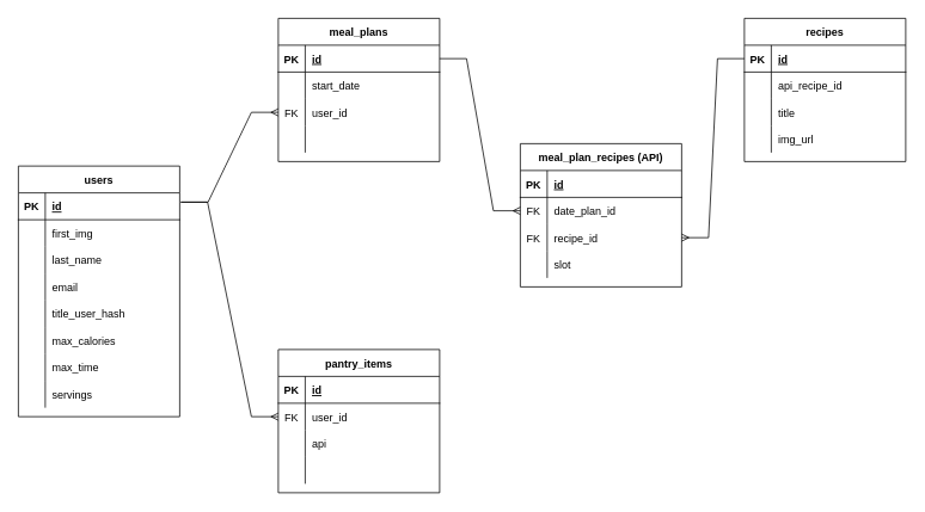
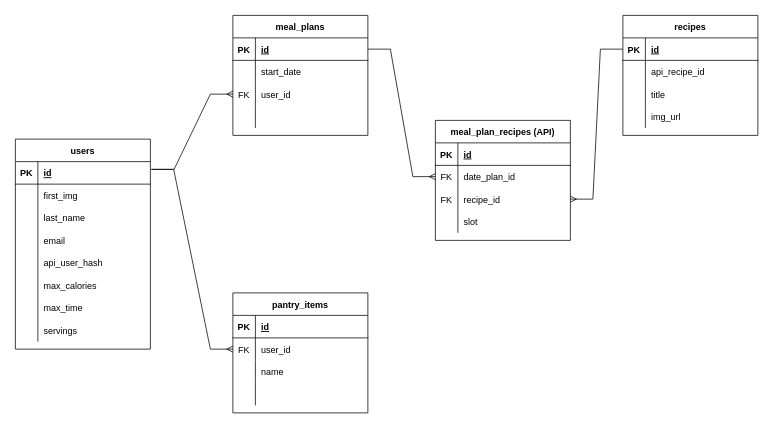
  <mxCell id="0" />
  <mxCell id="1" parent="0" />
  <mxCell id="2" value="users" style="shape=table;startSize=30;container=1;collapsible=1;childLayout=tableLayout;fixedRows=1;rowLines=0;fontStyle=1;align=center;resizeLast=1;swimlaneFillColor=default;" vertex="1" parent="1"><mxGeometry x="20" y="185" width="180" height="280" as="geometry" /></mxCell>
  <mxCell id="3" value="" style="shape=tableRow;horizontal=0;startSize=0;swimlaneHead=0;swimlaneBody=0;fillColor=none;collapsible=0;dropTarget=0;points=[[0,0.5],[1,0.5]];portConstraint=eastwest;top=0;left=0;right=0;bottom=1;" vertex="1" parent="2"><mxGeometry y="30" width="180" height="30" as="geometry" /></mxCell>
  <mxCell id="4" value="PK" style="shape=partialRectangle;connectable=0;fillColor=none;top=0;left=0;bottom=0;right=0;fontStyle=1;overflow=hidden;" vertex="1" parent="3"><mxGeometry width="30" height="30" as="geometry"><mxRectangle width="30" height="30" as="alternateBounds" /></mxGeometry></mxCell>
  <mxCell id="5" value="id" style="shape=partialRectangle;connectable=0;fillColor=none;top=0;left=0;bottom=0;right=0;align=left;spacingLeft=6;fontStyle=5;overflow=hidden;" vertex="1" parent="3"><mxGeometry x="30" width="150" height="30" as="geometry"><mxRectangle width="150" height="30" as="alternateBounds" /></mxGeometry></mxCell>
  <mxCell id="6" value="" style="shape=tableRow;horizontal=0;startSize=0;swimlaneHead=0;swimlaneBody=0;fillColor=none;collapsible=0;dropTarget=0;points=[[0,0.5],[1,0.5]];portConstraint=eastwest;top=0;left=0;right=0;bottom=0;" vertex="1" parent="2"><mxGeometry y="60" width="180" height="30" as="geometry" /></mxCell>
  <mxCell id="7" value="" style="shape=partialRectangle;connectable=0;fillColor=none;top=0;left=0;bottom=0;right=0;editable=1;overflow=hidden;" vertex="1" parent="6"><mxGeometry width="30" height="30" as="geometry"><mxRectangle width="30" height="30" as="alternateBounds" /></mxGeometry></mxCell>
  <mxCell id="8" value="first_img" style="shape=partialRectangle;connectable=0;fillColor=none;top=0;left=0;bottom=0;right=0;align=left;spacingLeft=6;overflow=hidden;" vertex="1" parent="6"><mxGeometry x="30" width="150" height="30" as="geometry"><mxRectangle width="150" height="30" as="alternateBounds" /></mxGeometry></mxCell>
  <mxCell id="9" value="" style="shape=tableRow;horizontal=0;startSize=0;swimlaneHead=0;swimlaneBody=0;fillColor=none;collapsible=0;dropTarget=0;points=[[0,0.5],[1,0.5]];portConstraint=eastwest;top=0;left=0;right=0;bottom=0;" vertex="1" parent="2"><mxGeometry y="90" width="180" height="30" as="geometry" /></mxCell>
  <mxCell id="10" value="" style="shape=partialRectangle;connectable=0;fillColor=none;top=0;left=0;bottom=0;right=0;editable=1;overflow=hidden;" vertex="1" parent="9"><mxGeometry width="30" height="30" as="geometry"><mxRectangle width="30" height="30" as="alternateBounds" /></mxGeometry></mxCell>
  <mxCell id="11" value="last_name" style="shape=partialRectangle;connectable=0;fillColor=none;top=0;left=0;bottom=0;right=0;align=left;spacingLeft=6;overflow=hidden;" vertex="1" parent="9"><mxGeometry x="30" width="150" height="30" as="geometry"><mxRectangle width="150" height="30" as="alternateBounds" /></mxGeometry></mxCell>
  <mxCell id="12" value="" style="shape=tableRow;horizontal=0;startSize=0;swimlaneHead=0;swimlaneBody=0;fillColor=none;collapsible=0;dropTarget=0;points=[[0,0.5],[1,0.5]];portConstraint=eastwest;top=0;left=0;right=0;bottom=0;" vertex="1" parent="2"><mxGeometry y="120" width="180" height="30" as="geometry" /></mxCell>
  <mxCell id="13" value="" style="shape=partialRectangle;connectable=0;fillColor=none;top=0;left=0;bottom=0;right=0;editable=1;overflow=hidden;" vertex="1" parent="12"><mxGeometry width="30" height="30" as="geometry"><mxRectangle width="30" height="30" as="alternateBounds" /></mxGeometry></mxCell>
  <mxCell id="14" value="email" style="shape=partialRectangle;connectable=0;fillColor=none;top=0;left=0;bottom=0;right=0;align=left;spacingLeft=6;overflow=hidden;" vertex="1" parent="12"><mxGeometry x="30" width="150" height="30" as="geometry"><mxRectangle width="150" height="30" as="alternateBounds" /></mxGeometry></mxCell>
  <mxCell id="15" value="" style="shape=tableRow;horizontal=0;startSize=0;swimlaneHead=0;swimlaneBody=0;fillColor=none;collapsible=0;dropTarget=0;points=[[0,0.5],[1,0.5]];portConstraint=eastwest;top=0;left=0;right=0;bottom=0;" vertex="1" parent="2"><mxGeometry y="150" width="180" height="30" as="geometry" /></mxCell>
  <mxCell id="16" value="" style="shape=partialRectangle;connectable=0;fillColor=none;top=0;left=0;bottom=0;right=0;editable=1;overflow=hidden;" vertex="1" parent="15"><mxGeometry width="30" height="30" as="geometry"><mxRectangle width="30" height="30" as="alternateBounds" /></mxGeometry></mxCell>
- <mxCell id="17" value="title_user_hash" style="shape=partialRectangle;connectable=0;fillColor=none;top=0;left=0;bottom=0;right=0;align=left;spacingLeft=6;overflow=hidden;" vertex="1" parent="15"><mxGeometry x="30" width="150" height="30" as="geometry"><mxRectangle width="150" height="30" as="alternateBounds" /></mxGeometry></mxCell>
+ <mxCell id="17" value="api_user_hash" style="shape=partialRectangle;connectable=0;fillColor=none;top=0;left=0;bottom=0;right=0;align=left;spacingLeft=6;overflow=hidden;" vertex="1" parent="15"><mxGeometry x="30" width="150" height="30" as="geometry"><mxRectangle width="150" height="30" as="alternateBounds" /></mxGeometry></mxCell>
  <mxCell id="18" value="" style="shape=tableRow;horizontal=0;startSize=0;swimlaneHead=0;swimlaneBody=0;fillColor=none;collapsible=0;dropTarget=0;points=[[0,0.5],[1,0.5]];portConstraint=eastwest;top=0;left=0;right=0;bottom=0;" vertex="1" parent="2"><mxGeometry y="180" width="180" height="30" as="geometry" /></mxCell>
  <mxCell id="19" value="" style="shape=partialRectangle;connectable=0;fillColor=none;top=0;left=0;bottom=0;right=0;editable=1;overflow=hidden;" vertex="1" parent="18"><mxGeometry width="30" height="30" as="geometry"><mxRectangle width="30" height="30" as="alternateBounds" /></mxGeometry></mxCell>
  <mxCell id="20" value="max_calories" style="shape=partialRectangle;connectable=0;fillColor=none;top=0;left=0;bottom=0;right=0;align=left;spacingLeft=6;overflow=hidden;" vertex="1" parent="18"><mxGeometry x="30" width="150" height="30" as="geometry"><mxRectangle width="150" height="30" as="alternateBounds" /></mxGeometry></mxCell>
  <mxCell id="21" value="" style="shape=tableRow;horizontal=0;startSize=0;swimlaneHead=0;swimlaneBody=0;fillColor=none;collapsible=0;dropTarget=0;points=[[0,0.5],[1,0.5]];portConstraint=eastwest;top=0;left=0;right=0;bottom=0;" vertex="1" parent="2"><mxGeometry y="210" width="180" height="30" as="geometry" /></mxCell>
  <mxCell id="22" value="" style="shape=partialRectangle;connectable=0;fillColor=none;top=0;left=0;bottom=0;right=0;editable=1;overflow=hidden;" vertex="1" parent="21"><mxGeometry width="30" height="30" as="geometry"><mxRectangle width="30" height="30" as="alternateBounds" /></mxGeometry></mxCell>
  <mxCell id="23" value="max_time" style="shape=partialRectangle;connectable=0;fillColor=none;top=0;left=0;bottom=0;right=0;align=left;spacingLeft=6;overflow=hidden;" vertex="1" parent="21"><mxGeometry x="30" width="150" height="30" as="geometry"><mxRectangle width="150" height="30" as="alternateBounds" /></mxGeometry></mxCell>
  <mxCell id="24" value="" style="shape=tableRow;horizontal=0;startSize=0;swimlaneHead=0;swimlaneBody=0;fillColor=none;collapsible=0;dropTarget=0;points=[[0,0.5],[1,0.5]];portConstraint=eastwest;top=0;left=0;right=0;bottom=0;" vertex="1" parent="2"><mxGeometry y="240" width="180" height="30" as="geometry" /></mxCell>
  <mxCell id="25" value="" style="shape=partialRectangle;connectable=0;fillColor=none;top=0;left=0;bottom=0;right=0;editable=1;overflow=hidden;" vertex="1" parent="24"><mxGeometry width="30" height="30" as="geometry"><mxRectangle width="30" height="30" as="alternateBounds" /></mxGeometry></mxCell>
  <mxCell id="26" value="servings" style="shape=partialRectangle;connectable=0;fillColor=none;top=0;left=0;bottom=0;right=0;align=left;spacingLeft=6;overflow=hidden;" vertex="1" parent="24"><mxGeometry x="30" width="150" height="30" as="geometry"><mxRectangle width="150" height="30" as="alternateBounds" /></mxGeometry></mxCell>
  <mxCell id="27" value="meal_plans" style="shape=table;startSize=30;container=1;collapsible=1;childLayout=tableLayout;fixedRows=1;rowLines=0;fontStyle=1;align=center;resizeLast=1;" vertex="1" parent="1"><mxGeometry x="310" y="20" width="180" height="160" as="geometry" /></mxCell>
  <mxCell id="28" value="" style="shape=tableRow;horizontal=0;startSize=0;swimlaneHead=0;swimlaneBody=0;fillColor=none;collapsible=0;dropTarget=0;points=[[0,0.5],[1,0.5]];portConstraint=eastwest;top=0;left=0;right=0;bottom=1;" vertex="1" parent="27"><mxGeometry y="30" width="180" height="30" as="geometry" /></mxCell>
  <mxCell id="29" value="PK" style="shape=partialRectangle;connectable=0;fillColor=none;top=0;left=0;bottom=0;right=0;fontStyle=1;overflow=hidden;" vertex="1" parent="28"><mxGeometry width="30" height="30" as="geometry"><mxRectangle width="30" height="30" as="alternateBounds" /></mxGeometry></mxCell>
  <mxCell id="30" value="id" style="shape=partialRectangle;connectable=0;fillColor=none;top=0;left=0;bottom=0;right=0;align=left;spacingLeft=6;fontStyle=5;overflow=hidden;" vertex="1" parent="28"><mxGeometry x="30" width="150" height="30" as="geometry"><mxRectangle width="150" height="30" as="alternateBounds" /></mxGeometry></mxCell>
  <mxCell id="31" value="" style="shape=tableRow;horizontal=0;startSize=0;swimlaneHead=0;swimlaneBody=0;fillColor=none;collapsible=0;dropTarget=0;points=[[0,0.5],[1,0.5]];portConstraint=eastwest;top=0;left=0;right=0;bottom=0;" vertex="1" parent="27"><mxGeometry y="60" width="180" height="30" as="geometry" /></mxCell>
  <mxCell id="32" value="" style="shape=partialRectangle;connectable=0;fillColor=none;top=0;left=0;bottom=0;right=0;editable=1;overflow=hidden;" vertex="1" parent="31"><mxGeometry width="30" height="30" as="geometry"><mxRectangle width="30" height="30" as="alternateBounds" /></mxGeometry></mxCell>
  <mxCell id="33" value="start_date" style="shape=partialRectangle;connectable=0;fillColor=none;top=0;left=0;bottom=0;right=0;align=left;spacingLeft=6;overflow=hidden;" vertex="1" parent="31"><mxGeometry x="30" width="150" height="30" as="geometry"><mxRectangle width="150" height="30" as="alternateBounds" /></mxGeometry></mxCell>
  <mxCell id="34" value="" style="shape=tableRow;horizontal=0;startSize=0;swimlaneHead=0;swimlaneBody=0;fillColor=none;collapsible=0;dropTarget=0;points=[[0,0.5],[1,0.5]];portConstraint=eastwest;top=0;left=0;right=0;bottom=0;" vertex="1" parent="27"><mxGeometry y="90" width="180" height="30" as="geometry" /></mxCell>
  <mxCell id="35" value="FK" style="shape=partialRectangle;connectable=0;fillColor=none;top=0;left=0;bottom=0;right=0;editable=1;overflow=hidden;" vertex="1" parent="34"><mxGeometry width="30" height="30" as="geometry"><mxRectangle width="30" height="30" as="alternateBounds" /></mxGeometry></mxCell>
  <mxCell id="36" value="user_id" style="shape=partialRectangle;connectable=0;fillColor=none;top=0;left=0;bottom=0;right=0;align=left;spacingLeft=6;overflow=hidden;" vertex="1" parent="34"><mxGeometry x="30" width="150" height="30" as="geometry"><mxRectangle width="150" height="30" as="alternateBounds" /></mxGeometry></mxCell>
  <mxCell id="37" value="" style="shape=tableRow;horizontal=0;startSize=0;swimlaneHead=0;swimlaneBody=0;fillColor=none;collapsible=0;dropTarget=0;points=[[0,0.5],[1,0.5]];portConstraint=eastwest;top=0;left=0;right=0;bottom=0;" vertex="1" parent="27"><mxGeometry y="120" width="180" height="30" as="geometry" /></mxCell>
  <mxCell id="38" value="" style="shape=partialRectangle;connectable=0;fillColor=none;top=0;left=0;bottom=0;right=0;editable=1;overflow=hidden;" vertex="1" parent="37"><mxGeometry width="30" height="30" as="geometry"><mxRectangle width="30" height="30" as="alternateBounds" /></mxGeometry></mxCell>
  <mxCell id="39" value="" style="shape=partialRectangle;connectable=0;fillColor=none;top=0;left=0;bottom=0;right=0;align=left;spacingLeft=6;overflow=hidden;" vertex="1" parent="37"><mxGeometry x="30" width="150" height="30" as="geometry"><mxRectangle width="150" height="30" as="alternateBounds" /></mxGeometry></mxCell>
  <mxCell id="40" value="pantry_items" style="shape=table;startSize=30;container=1;collapsible=1;childLayout=tableLayout;fixedRows=1;rowLines=0;fontStyle=1;align=center;resizeLast=1;" vertex="1" parent="1"><mxGeometry x="310" y="390" width="180" height="160" as="geometry" /></mxCell>
  <mxCell id="41" value="" style="shape=tableRow;horizontal=0;startSize=0;swimlaneHead=0;swimlaneBody=0;fillColor=none;collapsible=0;dropTarget=0;points=[[0,0.5],[1,0.5]];portConstraint=eastwest;top=0;left=0;right=0;bottom=1;" vertex="1" parent="40"><mxGeometry y="30" width="180" height="30" as="geometry" /></mxCell>
  <mxCell id="42" value="PK" style="shape=partialRectangle;connectable=0;fillColor=none;top=0;left=0;bottom=0;right=0;fontStyle=1;overflow=hidden;" vertex="1" parent="41"><mxGeometry width="30" height="30" as="geometry"><mxRectangle width="30" height="30" as="alternateBounds" /></mxGeometry></mxCell>
  <mxCell id="43" value="id" style="shape=partialRectangle;connectable=0;fillColor=none;top=0;left=0;bottom=0;right=0;align=left;spacingLeft=6;fontStyle=5;overflow=hidden;" vertex="1" parent="41"><mxGeometry x="30" width="150" height="30" as="geometry"><mxRectangle width="150" height="30" as="alternateBounds" /></mxGeometry></mxCell>
  <mxCell id="44" value="" style="shape=tableRow;horizontal=0;startSize=0;swimlaneHead=0;swimlaneBody=0;fillColor=none;collapsible=0;dropTarget=0;points=[[0,0.5],[1,0.5]];portConstraint=eastwest;top=0;left=0;right=0;bottom=0;" vertex="1" parent="40"><mxGeometry y="60" width="180" height="30" as="geometry" /></mxCell>
  <mxCell id="45" value="FK" style="shape=partialRectangle;connectable=0;fillColor=none;top=0;left=0;bottom=0;right=0;editable=1;overflow=hidden;" vertex="1" parent="44"><mxGeometry width="30" height="30" as="geometry"><mxRectangle width="30" height="30" as="alternateBounds" /></mxGeometry></mxCell>
  <mxCell id="46" value="user_id" style="shape=partialRectangle;connectable=0;fillColor=none;top=0;left=0;bottom=0;right=0;align=left;spacingLeft=6;overflow=hidden;" vertex="1" parent="44"><mxGeometry x="30" width="150" height="30" as="geometry"><mxRectangle width="150" height="30" as="alternateBounds" /></mxGeometry></mxCell>
  <mxCell id="47" value="" style="shape=tableRow;horizontal=0;startSize=0;swimlaneHead=0;swimlaneBody=0;fillColor=none;collapsible=0;dropTarget=0;points=[[0,0.5],[1,0.5]];portConstraint=eastwest;top=0;left=0;right=0;bottom=0;" vertex="1" parent="40"><mxGeometry y="90" width="180" height="30" as="geometry" /></mxCell>
  <mxCell id="48" value="" style="shape=partialRectangle;connectable=0;fillColor=none;top=0;left=0;bottom=0;right=0;editable=1;overflow=hidden;" vertex="1" parent="47"><mxGeometry width="30" height="30" as="geometry"><mxRectangle width="30" height="30" as="alternateBounds" /></mxGeometry></mxCell>
- <mxCell id="49" value="api" style="shape=partialRectangle;connectable=0;fillColor=none;top=0;left=0;bottom=0;right=0;align=left;spacingLeft=6;overflow=hidden;" vertex="1" parent="47"><mxGeometry x="30" width="150" height="30" as="geometry"><mxRectangle width="150" height="30" as="alternateBounds" /></mxGeometry></mxCell>
+ <mxCell id="49" value="name" style="shape=partialRectangle;connectable=0;fillColor=none;top=0;left=0;bottom=0;right=0;align=left;spacingLeft=6;overflow=hidden;" vertex="1" parent="47"><mxGeometry x="30" width="150" height="30" as="geometry"><mxRectangle width="150" height="30" as="alternateBounds" /></mxGeometry></mxCell>
  <mxCell id="50" value="" style="shape=tableRow;horizontal=0;startSize=0;swimlaneHead=0;swimlaneBody=0;fillColor=none;collapsible=0;dropTarget=0;points=[[0,0.5],[1,0.5]];portConstraint=eastwest;top=0;left=0;right=0;bottom=0;" vertex="1" parent="40"><mxGeometry y="120" width="180" height="30" as="geometry" /></mxCell>
  <mxCell id="51" value="" style="shape=partialRectangle;connectable=0;fillColor=none;top=0;left=0;bottom=0;right=0;editable=1;overflow=hidden;" vertex="1" parent="50"><mxGeometry width="30" height="30" as="geometry"><mxRectangle width="30" height="30" as="alternateBounds" /></mxGeometry></mxCell>
  <mxCell id="52" value="" style="shape=partialRectangle;connectable=0;fillColor=none;top=0;left=0;bottom=0;right=0;align=left;spacingLeft=6;overflow=hidden;" vertex="1" parent="50"><mxGeometry x="30" width="150" height="30" as="geometry"><mxRectangle width="150" height="30" as="alternateBounds" /></mxGeometry></mxCell>
  <mxCell id="53" value="" style="edgeStyle=entityRelationEdgeStyle;fontSize=12;html=1;endArrow=ERmany;rounded=0;exitX=1.009;exitY=0.344;exitDx=0;exitDy=0;exitPerimeter=0;entryX=0;entryY=0.5;entryDx=0;entryDy=0;" edge="1" parent="1" source="3" target="34"><mxGeometry width="100" height="100" relative="1" as="geometry"><mxPoint x="270" y="180" as="sourcePoint" /><mxPoint x="370" y="80" as="targetPoint" /></mxGeometry></mxCell>
  <mxCell id="54" value="" style="edgeStyle=entityRelationEdgeStyle;fontSize=12;html=1;endArrow=ERmany;rounded=0;exitX=1.006;exitY=0.344;exitDx=0;exitDy=0;exitPerimeter=0;entryX=0;entryY=0.5;entryDx=0;entryDy=0;" edge="1" parent="1" source="3" target="44"><mxGeometry width="100" height="100" relative="1" as="geometry"><mxPoint x="210" y="20" as="sourcePoint" /><mxPoint x="490" y="230" as="targetPoint" /></mxGeometry></mxCell>
  <mxCell id="55" value="recipes" style="shape=table;startSize=30;container=1;collapsible=1;childLayout=tableLayout;fixedRows=1;rowLines=0;fontStyle=1;align=center;resizeLast=1;" vertex="1" parent="1"><mxGeometry x="830" y="20" width="180" height="160" as="geometry" /></mxCell>
  <mxCell id="56" value="" style="shape=tableRow;horizontal=0;startSize=0;swimlaneHead=0;swimlaneBody=0;fillColor=none;collapsible=0;dropTarget=0;points=[[0,0.5],[1,0.5]];portConstraint=eastwest;top=0;left=0;right=0;bottom=1;" vertex="1" parent="55"><mxGeometry y="30" width="180" height="30" as="geometry" /></mxCell>
  <mxCell id="57" value="PK" style="shape=partialRectangle;connectable=0;fillColor=none;top=0;left=0;bottom=0;right=0;fontStyle=1;overflow=hidden;" vertex="1" parent="56"><mxGeometry width="30" height="30" as="geometry"><mxRectangle width="30" height="30" as="alternateBounds" /></mxGeometry></mxCell>
  <mxCell id="58" value="id" style="shape=partialRectangle;connectable=0;fillColor=none;top=0;left=0;bottom=0;right=0;align=left;spacingLeft=6;fontStyle=5;overflow=hidden;" vertex="1" parent="56"><mxGeometry x="30" width="150" height="30" as="geometry"><mxRectangle width="150" height="30" as="alternateBounds" /></mxGeometry></mxCell>
  <mxCell id="59" value="" style="shape=tableRow;horizontal=0;startSize=0;swimlaneHead=0;swimlaneBody=0;fillColor=none;collapsible=0;dropTarget=0;points=[[0,0.5],[1,0.5]];portConstraint=eastwest;top=0;left=0;right=0;bottom=0;" vertex="1" parent="55"><mxGeometry y="60" width="180" height="30" as="geometry" /></mxCell>
  <mxCell id="60" value="" style="shape=partialRectangle;connectable=0;fillColor=none;top=0;left=0;bottom=0;right=0;editable=1;overflow=hidden;" vertex="1" parent="59"><mxGeometry width="30" height="30" as="geometry"><mxRectangle width="30" height="30" as="alternateBounds" /></mxGeometry></mxCell>
  <mxCell id="61" value="api_recipe_id" style="shape=partialRectangle;connectable=0;fillColor=none;top=0;left=0;bottom=0;right=0;align=left;spacingLeft=6;overflow=hidden;" vertex="1" parent="59"><mxGeometry x="30" width="150" height="30" as="geometry"><mxRectangle width="150" height="30" as="alternateBounds" /></mxGeometry></mxCell>
  <mxCell id="62" value="" style="shape=tableRow;horizontal=0;startSize=0;swimlaneHead=0;swimlaneBody=0;fillColor=none;collapsible=0;dropTarget=0;points=[[0,0.5],[1,0.5]];portConstraint=eastwest;top=0;left=0;right=0;bottom=0;" vertex="1" parent="55"><mxGeometry y="90" width="180" height="30" as="geometry" /></mxCell>
  <mxCell id="63" value="" style="shape=partialRectangle;connectable=0;fillColor=none;top=0;left=0;bottom=0;right=0;editable=1;overflow=hidden;" vertex="1" parent="62"><mxGeometry width="30" height="30" as="geometry"><mxRectangle width="30" height="30" as="alternateBounds" /></mxGeometry></mxCell>
  <mxCell id="64" value="title" style="shape=partialRectangle;connectable=0;fillColor=none;top=0;left=0;bottom=0;right=0;align=left;spacingLeft=6;overflow=hidden;" vertex="1" parent="62"><mxGeometry x="30" width="150" height="30" as="geometry"><mxRectangle width="150" height="30" as="alternateBounds" /></mxGeometry></mxCell>
  <mxCell id="65" value="" style="shape=tableRow;horizontal=0;startSize=0;swimlaneHead=0;swimlaneBody=0;fillColor=none;collapsible=0;dropTarget=0;points=[[0,0.5],[1,0.5]];portConstraint=eastwest;top=0;left=0;right=0;bottom=0;" vertex="1" parent="55"><mxGeometry y="120" width="180" height="30" as="geometry" /></mxCell>
  <mxCell id="66" value="" style="shape=partialRectangle;connectable=0;fillColor=none;top=0;left=0;bottom=0;right=0;editable=1;overflow=hidden;" vertex="1" parent="65"><mxGeometry width="30" height="30" as="geometry"><mxRectangle width="30" height="30" as="alternateBounds" /></mxGeometry></mxCell>
  <mxCell id="67" value="img_url" style="shape=partialRectangle;connectable=0;fillColor=none;top=0;left=0;bottom=0;right=0;align=left;spacingLeft=6;overflow=hidden;" vertex="1" parent="65"><mxGeometry x="30" width="150" height="30" as="geometry"><mxRectangle width="150" height="30" as="alternateBounds" /></mxGeometry></mxCell>
  <mxCell id="68" value="meal_plan_recipes (API)" style="shape=table;startSize=30;container=1;collapsible=1;childLayout=tableLayout;fixedRows=1;rowLines=0;fontStyle=1;align=center;resizeLast=1;" vertex="1" parent="1"><mxGeometry x="580" y="160" width="180" height="160" as="geometry" /></mxCell>
  <mxCell id="69" value="" style="shape=tableRow;horizontal=0;startSize=0;swimlaneHead=0;swimlaneBody=0;fillColor=none;collapsible=0;dropTarget=0;points=[[0,0.5],[1,0.5]];portConstraint=eastwest;top=0;left=0;right=0;bottom=1;" vertex="1" parent="68"><mxGeometry y="30" width="180" height="30" as="geometry" /></mxCell>
  <mxCell id="70" value="PK" style="shape=partialRectangle;connectable=0;fillColor=none;top=0;left=0;bottom=0;right=0;fontStyle=1;overflow=hidden;" vertex="1" parent="69"><mxGeometry width="30" height="30" as="geometry"><mxRectangle width="30" height="30" as="alternateBounds" /></mxGeometry></mxCell>
  <mxCell id="71" value="id" style="shape=partialRectangle;connectable=0;fillColor=none;top=0;left=0;bottom=0;right=0;align=left;spacingLeft=6;fontStyle=5;overflow=hidden;" vertex="1" parent="69"><mxGeometry x="30" width="150" height="30" as="geometry"><mxRectangle width="150" height="30" as="alternateBounds" /></mxGeometry></mxCell>
  <mxCell id="72" value="" style="shape=tableRow;horizontal=0;startSize=0;swimlaneHead=0;swimlaneBody=0;fillColor=none;collapsible=0;dropTarget=0;points=[[0,0.5],[1,0.5]];portConstraint=eastwest;top=0;left=0;right=0;bottom=0;" vertex="1" parent="68"><mxGeometry y="60" width="180" height="30" as="geometry" /></mxCell>
  <mxCell id="73" value="FK" style="shape=partialRectangle;connectable=0;fillColor=none;top=0;left=0;bottom=0;right=0;editable=1;overflow=hidden;" vertex="1" parent="72"><mxGeometry width="30" height="30" as="geometry"><mxRectangle width="30" height="30" as="alternateBounds" /></mxGeometry></mxCell>
  <mxCell id="74" value="date_plan_id" style="shape=partialRectangle;connectable=0;fillColor=none;top=0;left=0;bottom=0;right=0;align=left;spacingLeft=6;overflow=hidden;" vertex="1" parent="72"><mxGeometry x="30" width="150" height="30" as="geometry"><mxRectangle width="150" height="30" as="alternateBounds" /></mxGeometry></mxCell>
  <mxCell id="75" value="" style="shape=tableRow;horizontal=0;startSize=0;swimlaneHead=0;swimlaneBody=0;fillColor=none;collapsible=0;dropTarget=0;points=[[0,0.5],[1,0.5]];portConstraint=eastwest;top=0;left=0;right=0;bottom=0;" vertex="1" parent="68"><mxGeometry y="90" width="180" height="30" as="geometry" /></mxCell>
  <mxCell id="76" value="FK" style="shape=partialRectangle;connectable=0;fillColor=none;top=0;left=0;bottom=0;right=0;editable=1;overflow=hidden;" vertex="1" parent="75"><mxGeometry width="30" height="30" as="geometry"><mxRectangle width="30" height="30" as="alternateBounds" /></mxGeometry></mxCell>
  <mxCell id="77" value="recipe_id" style="shape=partialRectangle;connectable=0;fillColor=none;top=0;left=0;bottom=0;right=0;align=left;spacingLeft=6;overflow=hidden;" vertex="1" parent="75"><mxGeometry x="30" width="150" height="30" as="geometry"><mxRectangle width="150" height="30" as="alternateBounds" /></mxGeometry></mxCell>
  <mxCell id="78" value="" style="shape=tableRow;horizontal=0;startSize=0;swimlaneHead=0;swimlaneBody=0;fillColor=none;collapsible=0;dropTarget=0;points=[[0,0.5],[1,0.5]];portConstraint=eastwest;top=0;left=0;right=0;bottom=0;" vertex="1" parent="68"><mxGeometry y="120" width="180" height="30" as="geometry" /></mxCell>
  <mxCell id="79" value="" style="shape=partialRectangle;connectable=0;fillColor=none;top=0;left=0;bottom=0;right=0;editable=1;overflow=hidden;" vertex="1" parent="78"><mxGeometry width="30" height="30" as="geometry"><mxRectangle width="30" height="30" as="alternateBounds" /></mxGeometry></mxCell>
  <mxCell id="80" value="slot" style="shape=partialRectangle;connectable=0;fillColor=none;top=0;left=0;bottom=0;right=0;align=left;spacingLeft=6;overflow=hidden;" vertex="1" parent="78"><mxGeometry x="30" width="150" height="30" as="geometry"><mxRectangle width="150" height="30" as="alternateBounds" /></mxGeometry></mxCell>
  <mxCell id="81" value="" style="edgeStyle=entityRelationEdgeStyle;fontSize=12;html=1;endArrow=ERmany;rounded=0;exitX=0;exitY=0.5;exitDx=0;exitDy=0;entryX=1;entryY=0.5;entryDx=0;entryDy=0;" edge="1" parent="1" source="56" target="75"><mxGeometry width="100" height="100" relative="1" as="geometry"><mxPoint x="640" y="70" as="sourcePoint" /><mxPoint x="600" y="0" as="targetPoint" /></mxGeometry></mxCell>
  <mxCell id="82" value="" style="edgeStyle=entityRelationEdgeStyle;fontSize=12;html=1;endArrow=ERmany;rounded=0;exitX=1;exitY=0.5;exitDx=0;exitDy=0;entryX=0;entryY=0.5;entryDx=0;entryDy=0;" edge="1" parent="1" source="28" target="72"><mxGeometry width="100" height="100" relative="1" as="geometry"><mxPoint x="780" y="250" as="sourcePoint" /><mxPoint x="880" y="150" as="targetPoint" /></mxGeometry></mxCell>
